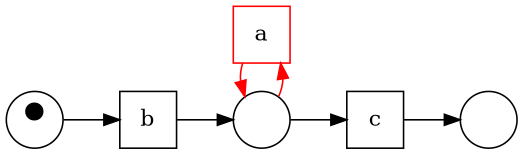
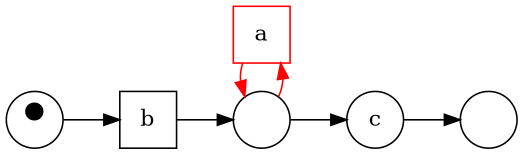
  digraph {
    rankdir=LR
    node [shape=circle]
    edge [weight=3]
    n1 [fixedsize=true label=" "]
    a [color=red height=.5 shape=rect width=.5]
    n3 [fixedsize=true fontsize=40 label="&bull;"]
    n4 [fixedsize=true label=" "]
    b [height=.5 shape=rect width=.5]
-   c [height=.5 shape=rect width=.5]
+   c [height=.5 width=.5]
    subgraph sub_1 {
      rank=same
      n1
      a
    }
    subgraph sub_2 {
      n1
      n3
      n4
    }
    subgraph sub_3 {
      a
      b
      c
    }
    n1 -> a [color=red weight=2]
    n1 -> c
    a -> n1 [color=red weight=2]
    n3 -> b
    b -> n1
    c -> n4
  }
